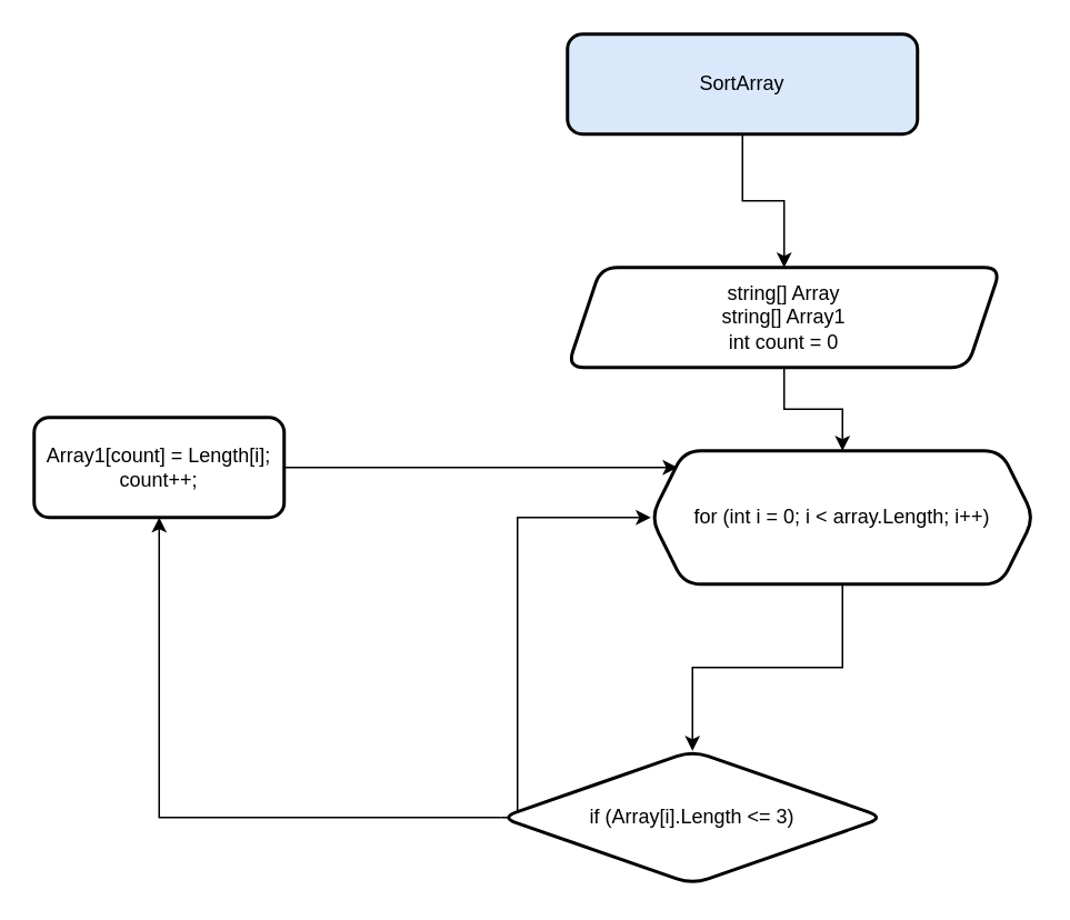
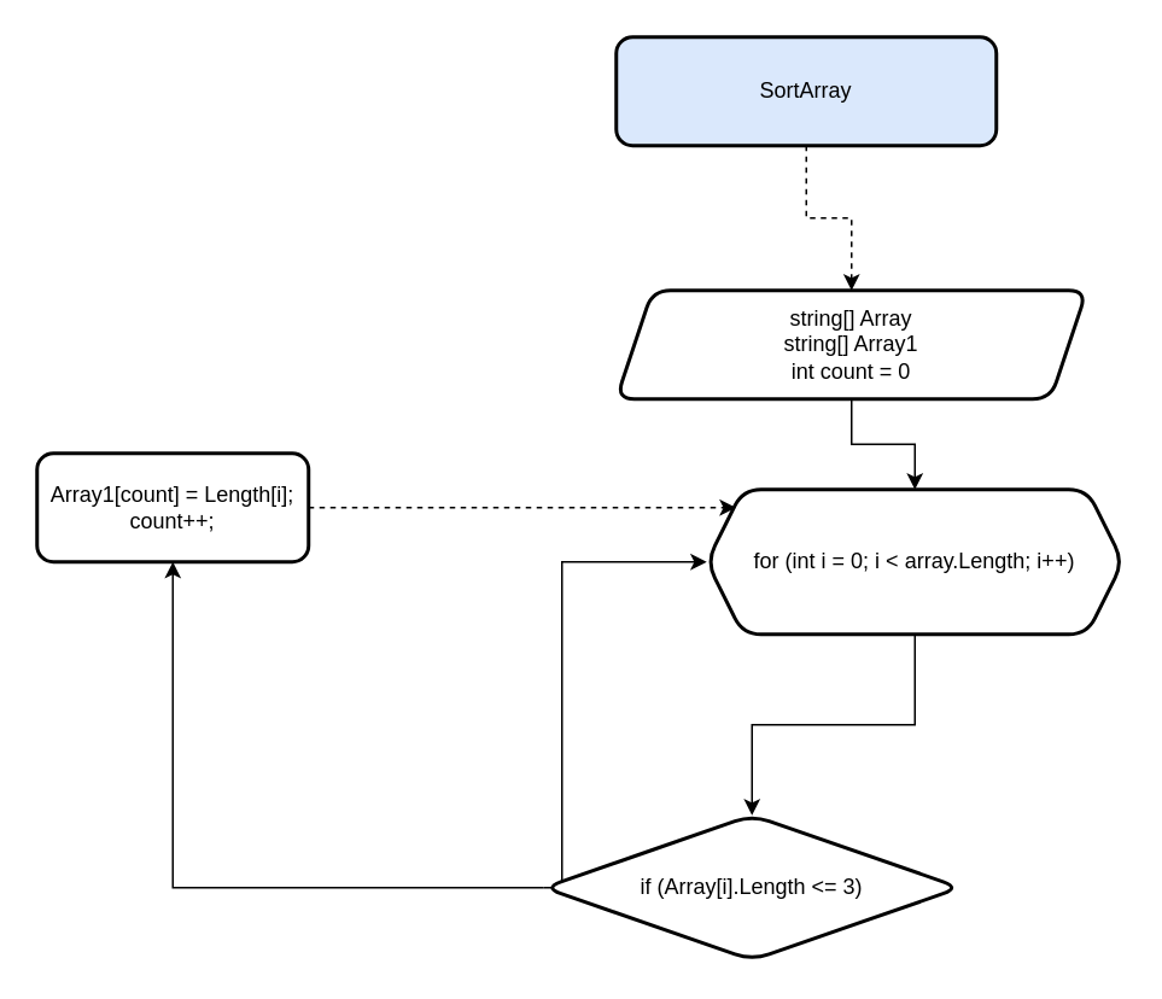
  <mxCell id="0" />
  <mxCell id="1" parent="0" />
- <mxCell id="2" style="edgeStyle=orthogonalEdgeStyle;rounded=0;orthogonalLoop=1;jettySize=auto;html=1;exitX=0.5;exitY=1;exitDx=0;exitDy=0;entryX=0.5;entryY=0;entryDx=0;entryDy=0;" edge="1" parent="1" source="3" target="5"><mxGeometry relative="1" as="geometry" /></mxCell>
+ <mxCell id="2" style="edgeStyle=orthogonalEdgeStyle;rounded=0;orthogonalLoop=1;jettySize=auto;html=1;exitX=0.5;exitY=1;exitDx=0;exitDy=0;entryX=0.5;entryY=0;entryDx=0;entryDy=0;dashed=1;" edge="1" parent="1" source="3" target="5"><mxGeometry relative="1" as="geometry" /></mxCell>
  <mxCell id="3" value="SortArray" style="rounded=1;whiteSpace=wrap;html=1;strokeWidth=2;fillColor=#dae8fc;" vertex="1" parent="1"><mxGeometry x="340" y="20" width="210" height="60" as="geometry" /></mxCell>
  <mxCell id="4" style="edgeStyle=orthogonalEdgeStyle;rounded=0;orthogonalLoop=1;jettySize=auto;html=1;entryX=0.5;entryY=0;entryDx=0;entryDy=0;" edge="1" parent="1" source="5" target="7"><mxGeometry relative="1" as="geometry" /></mxCell>
  <mxCell id="5" value="string[] Array&lt;br&gt;string[] Array1&lt;br&gt;int count = 0" style="shape=parallelogram;perimeter=parallelogramPerimeter;whiteSpace=wrap;html=1;fixedSize=1;rounded=1;strokeWidth=2;" vertex="1" parent="1"><mxGeometry x="340" y="160" width="260" height="60" as="geometry" /></mxCell>
  <mxCell id="6" style="edgeStyle=orthogonalEdgeStyle;rounded=0;orthogonalLoop=1;jettySize=auto;html=1;exitX=0.5;exitY=1;exitDx=0;exitDy=0;entryX=0.5;entryY=0;entryDx=0;entryDy=0;" edge="1" parent="1" source="7" target="10"><mxGeometry relative="1" as="geometry" /></mxCell>
  <mxCell id="7" value="for (int i = 0; i &amp;lt; array.Length; i++)" style="shape=hexagon;perimeter=hexagonPerimeter2;whiteSpace=wrap;html=1;fixedSize=1;rounded=1;strokeWidth=2;" vertex="1" parent="1"><mxGeometry x="390" y="270" width="230" height="80" as="geometry" /></mxCell>
  <mxCell id="8" style="edgeStyle=orthogonalEdgeStyle;rounded=0;orthogonalLoop=1;jettySize=auto;html=1;entryX=0.5;entryY=1;entryDx=0;entryDy=0;" edge="1" parent="1" source="10" target="12"><mxGeometry relative="1" as="geometry" /></mxCell>
  <mxCell id="9" style="edgeStyle=orthogonalEdgeStyle;rounded=0;orthogonalLoop=1;jettySize=auto;html=1;exitX=0;exitY=0.5;exitDx=0;exitDy=0;entryX=0;entryY=0.5;entryDx=0;entryDy=0;" edge="1" parent="1" source="10" target="7"><mxGeometry relative="1" as="geometry"><Array as="points"><mxPoint x="310" y="310" /></Array></mxGeometry></mxCell>
  <mxCell id="10" value="if (Array[i].Length &amp;lt;= 3)" style="rhombus;whiteSpace=wrap;html=1;rounded=1;strokeWidth=2;" vertex="1" parent="1"><mxGeometry x="300" y="450" width="230" height="80" as="geometry" /></mxCell>
- <mxCell id="11" style="edgeStyle=orthogonalEdgeStyle;rounded=0;orthogonalLoop=1;jettySize=auto;html=1;entryX=0.07;entryY=0.125;entryDx=0;entryDy=0;entryPerimeter=0;" edge="1" parent="1" source="12" target="7"><mxGeometry relative="1" as="geometry" /></mxCell>
+ <mxCell id="11" style="edgeStyle=orthogonalEdgeStyle;rounded=0;orthogonalLoop=1;jettySize=auto;html=1;entryX=0.07;entryY=0.125;entryDx=0;entryDy=0;entryPerimeter=0;dashed=1;" edge="1" parent="1" source="12" target="7"><mxGeometry relative="1" as="geometry" /></mxCell>
  <mxCell id="12" value="Array1[count] = Length[i]; count++;" style="whiteSpace=wrap;html=1;rounded=1;strokeWidth=2;" vertex="1" parent="1"><mxGeometry x="20" y="250" width="150" height="60" as="geometry" /></mxCell>
